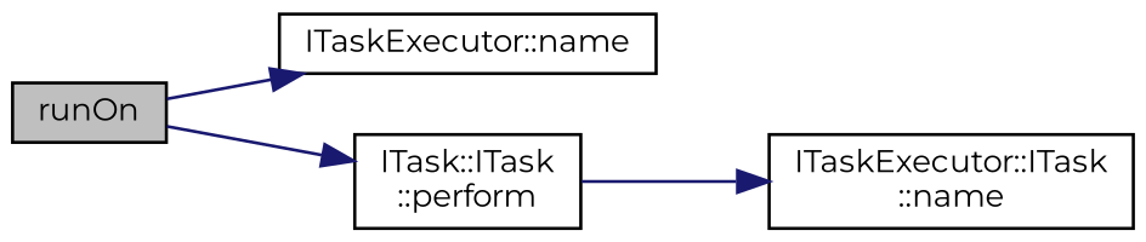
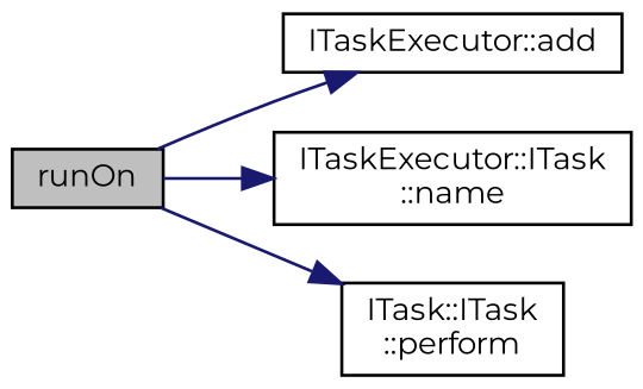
  digraph {
    fontname=Montserrat
    rankdir=LR
    node [color=black fillcolor=white fontname=Montserrat fontsize=10 shape=record style=filled]
    edge [color=midnightblue fontname=Montserrat fontsize=10 labelfontname=Helvetica labelfontsize=10 style=solid]
    n1 [fillcolor=grey75 fontcolor=black height=0.2 label=runOn width=0.4]
-   n2 [height=0.2 label="ITaskExecutor::name" width=0.4]
+   n2 [height=0.2 label="ITaskExecutor::add" width=0.4]
    n3 [height=0.2 label="ITaskExecutor::ITask\l::name" width=0.4]
    n4 [height=0.2 label="ITask::ITask\l::perform" width=0.4]
    n1 -> n2
-   n4 -> n3
+   n1 -> n3
    n1 -> n4
  }
